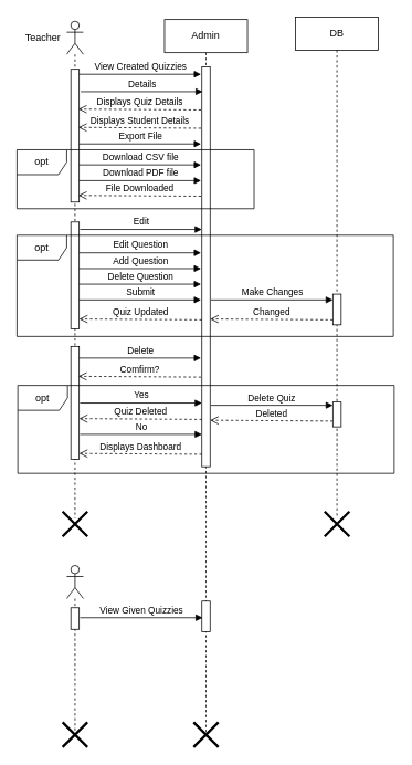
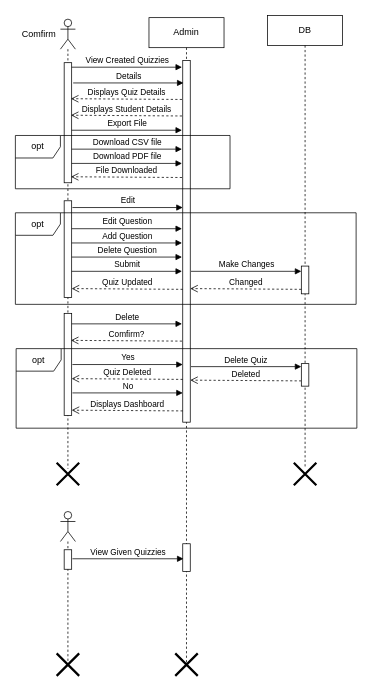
  <mxCell id="0" />
  <mxCell id="1" parent="0" />
  <mxCell id="2" value="" style="shape=umlLifeline;perimeter=lifelinePerimeter;whiteSpace=wrap;html=1;container=1;dropTarget=0;collapsible=0;recursiveResize=0;outlineConnect=0;portConstraint=eastwest;newEdgeStyle={&quot;curved&quot;:0,&quot;rounded&quot;:0};participant=umlActor;" parent="1" vertex="1"><mxGeometry x="80" y="25" width="20" height="599" as="geometry" /></mxCell>
  <mxCell id="3" value="" style="html=1;points=[[0,0,0,0,5],[0,1,0,0,-5],[1,0,0,0,5],[1,1,0,0,-5]];perimeter=orthogonalPerimeter;outlineConnect=0;targetShapes=umlLifeline;portConstraint=eastwest;newEdgeStyle={&quot;curved&quot;:0,&quot;rounded&quot;:0};" parent="2" vertex="1"><mxGeometry x="5" y="58" width="10" height="160" as="geometry" /></mxCell>
  <mxCell id="4" value="" style="html=1;points=[[0,0,0,0,5],[0,1,0,0,-5],[1,0,0,0,5],[1,1,0,0,-5]];perimeter=orthogonalPerimeter;outlineConnect=0;targetShapes=umlLifeline;portConstraint=eastwest;newEdgeStyle={&quot;curved&quot;:0,&quot;rounded&quot;:0};" vertex="1" parent="2"><mxGeometry x="5" y="242" width="10" height="129" as="geometry" /></mxCell>
  <mxCell id="5" value="" style="html=1;points=[[0,0,0,0,5],[0,1,0,0,-5],[1,0,0,0,5],[1,1,0,0,-5]];perimeter=orthogonalPerimeter;outlineConnect=0;targetShapes=umlLifeline;portConstraint=eastwest;newEdgeStyle={&quot;curved&quot;:0,&quot;rounded&quot;:0};" vertex="1" parent="2"><mxGeometry x="5" y="392" width="10" height="136" as="geometry" /></mxCell>
  <mxCell id="6" value="Admin" style="shape=umlLifeline;perimeter=lifelinePerimeter;whiteSpace=wrap;html=1;container=1;dropTarget=0;collapsible=0;recursiveResize=0;outlineConnect=0;portConstraint=eastwest;newEdgeStyle={&quot;curved&quot;:0,&quot;rounded&quot;:0};" parent="1" vertex="1"><mxGeometry x="198" y="23" width="100" height="861" as="geometry" /></mxCell>
  <mxCell id="7" value="" style="html=1;points=[[0,0,0,0,5],[0,1,0,0,-5],[1,0,0,0,5],[1,1,0,0,-5]];perimeter=orthogonalPerimeter;outlineConnect=0;targetShapes=umlLifeline;portConstraint=eastwest;newEdgeStyle={&quot;curved&quot;:0,&quot;rounded&quot;:0};" parent="6" vertex="1"><mxGeometry x="45" y="57" width="10" height="482" as="geometry" /></mxCell>
  <mxCell id="8" value="" style="html=1;points=[[0,0,0,0,5],[0,1,0,0,-5],[1,0,0,0,5],[1,1,0,0,-5]];perimeter=orthogonalPerimeter;outlineConnect=0;targetShapes=umlLifeline;portConstraint=eastwest;newEdgeStyle={&quot;curved&quot;:0,&quot;rounded&quot;:0};" parent="6" vertex="1"><mxGeometry x="45" y="701" width="10" height="37" as="geometry" /></mxCell>
  <mxCell id="9" value="Yes" style="html=1;verticalAlign=bottom;endArrow=block;curved=0;rounded=0;exitX=1;exitY=0;exitDx=0;exitDy=5;exitPerimeter=0;" edge="1" parent="6"><mxGeometry width="80" relative="1" as="geometry"><mxPoint x="-102" y="462.21" as="sourcePoint" /><mxPoint x="45" y="462.21" as="targetPoint" /></mxGeometry></mxCell>
  <mxCell id="10" value="opt" style="shape=umlFrame;whiteSpace=wrap;html=1;pointerEvents=0;" vertex="1" parent="6"><mxGeometry x="-177" y="441" width="454" height="106" as="geometry" /></mxCell>
  <mxCell id="11" value="Quiz Deleted" style="html=1;verticalAlign=bottom;endArrow=open;dashed=1;endSize=8;curved=0;rounded=0;exitX=0;exitY=1;exitDx=0;exitDy=-5;exitPerimeter=0;entryX=1;entryY=1;entryDx=0;entryDy=-5;entryPerimeter=0;" edge="1" parent="6"><mxGeometry relative="1" as="geometry"><mxPoint x="45" y="482" as="sourcePoint" /><mxPoint x="-103" y="481" as="targetPoint" /></mxGeometry></mxCell>
  <mxCell id="12" value="No" style="html=1;verticalAlign=bottom;endArrow=block;curved=0;rounded=0;exitX=1;exitY=0;exitDx=0;exitDy=5;exitPerimeter=0;" edge="1" parent="6"><mxGeometry width="80" relative="1" as="geometry"><mxPoint x="-102" y="500" as="sourcePoint" /><mxPoint x="45" y="500" as="targetPoint" /></mxGeometry></mxCell>
  <mxCell id="13" value="Delete Quiz" style="html=1;verticalAlign=bottom;endArrow=block;curved=0;rounded=0;exitX=1;exitY=0;exitDx=0;exitDy=5;exitPerimeter=0;" edge="1" parent="6"><mxGeometry x="-0.002" width="80" relative="1" as="geometry"><mxPoint x="56" y="465" as="sourcePoint" /><mxPoint x="203" y="465" as="targetPoint" /><mxPoint as="offset" /></mxGeometry></mxCell>
  <mxCell id="14" value="Deleted" style="html=1;verticalAlign=bottom;endArrow=open;dashed=1;endSize=8;curved=0;rounded=0;exitX=0;exitY=1;exitDx=0;exitDy=-5;exitPerimeter=0;entryX=1;entryY=1;entryDx=0;entryDy=-5;entryPerimeter=0;" edge="1" parent="6"><mxGeometry relative="1" as="geometry"><mxPoint x="203" y="484" as="sourcePoint" /><mxPoint x="55" y="483" as="targetPoint" /></mxGeometry></mxCell>
  <mxCell id="15" value="DB" style="shape=umlLifeline;perimeter=lifelinePerimeter;whiteSpace=wrap;html=1;container=1;dropTarget=0;collapsible=0;recursiveResize=0;outlineConnect=0;portConstraint=eastwest;newEdgeStyle={&quot;curved&quot;:0,&quot;rounded&quot;:0};" parent="1" vertex="1"><mxGeometry x="356" y="20" width="100" height="604" as="geometry" /></mxCell>
  <mxCell id="16" value="" style="html=1;points=[[0,0,0,0,5],[0,1,0,0,-5],[1,0,0,0,5],[1,1,0,0,-5]];perimeter=orthogonalPerimeter;outlineConnect=0;targetShapes=umlLifeline;portConstraint=eastwest;newEdgeStyle={&quot;curved&quot;:0,&quot;rounded&quot;:0};" vertex="1" parent="15"><mxGeometry x="45" y="334" width="10" height="37" as="geometry" /></mxCell>
  <mxCell id="17" value="" style="html=1;points=[[0,0,0,0,5],[0,1,0,0,-5],[1,0,0,0,5],[1,1,0,0,-5]];perimeter=orthogonalPerimeter;outlineConnect=0;targetShapes=umlLifeline;portConstraint=eastwest;newEdgeStyle={&quot;curved&quot;:0,&quot;rounded&quot;:0};" vertex="1" parent="15"><mxGeometry x="45" y="464" width="10" height="30" as="geometry" /></mxCell>
  <mxCell id="18" value="View Created Quizzies" style="html=1;verticalAlign=bottom;endArrow=block;curved=0;rounded=0;" parent="1" edge="1"><mxGeometry width="80" relative="1" as="geometry"><mxPoint x="95" y="89" as="sourcePoint" /><mxPoint x="242" y="89" as="targetPoint" /></mxGeometry></mxCell>
  <mxCell id="19" value="View Given Quizzies" style="html=1;verticalAlign=bottom;endArrow=block;curved=0;rounded=0;entryX=0;entryY=0;entryDx=0;entryDy=5;entryPerimeter=0;exitX=1;exitY=0;exitDx=0;exitDy=5;exitPerimeter=0;" parent="1" edge="1"><mxGeometry x="0.004" width="80" relative="1" as="geometry"><mxPoint x="96" y="744" as="sourcePoint" /><mxPoint x="244" y="744" as="targetPoint" /><mxPoint as="offset" /></mxGeometry></mxCell>
  <mxCell id="20" value="" style="shape=umlDestroy;whiteSpace=wrap;html=1;strokeWidth=3;targetShapes=umlLifeline;" parent="1" vertex="1"><mxGeometry x="75" y="870" width="30" height="30" as="geometry" /></mxCell>
  <mxCell id="21" value="" style="shape=umlDestroy;whiteSpace=wrap;html=1;strokeWidth=3;targetShapes=umlLifeline;" parent="1" vertex="1"><mxGeometry x="233" y="870" width="30" height="30" as="geometry" /></mxCell>
  <mxCell id="22" value="" style="shape=umlDestroy;whiteSpace=wrap;html=1;strokeWidth=3;targetShapes=umlLifeline;" parent="1" vertex="1"><mxGeometry x="391" y="616" width="30" height="30" as="geometry" /></mxCell>
- <mxCell id="23" value="Teacher" style="text;html=1;align=center;verticalAlign=middle;resizable=0;points=[];autosize=1;strokeColor=none;fillColor=none;" parent="1" vertex="1"><mxGeometry x="20" y="32" width="61" height="26" as="geometry" /></mxCell>
+ <mxCell id="23" value="Comfirm" style="text;html=1;align=center;verticalAlign=middle;resizable=0;points=[];autosize=1;strokeColor=none;fillColor=none;" parent="1" vertex="1"><mxGeometry x="20" y="32" width="61" height="26" as="geometry" /></mxCell>
  <mxCell id="24" value="Details" style="html=1;verticalAlign=bottom;endArrow=block;curved=0;rounded=0;exitX=1;exitY=0;exitDx=0;exitDy=5;exitPerimeter=0;" parent="1" edge="1"><mxGeometry width="80" relative="1" as="geometry"><mxPoint x="97" y="110" as="sourcePoint" /><mxPoint x="244" y="110" as="targetPoint" /></mxGeometry></mxCell>
  <mxCell id="25" value="Export File" style="html=1;verticalAlign=bottom;endArrow=block;curved=0;rounded=0;exitX=1;exitY=0;exitDx=0;exitDy=5;exitPerimeter=0;" parent="1" edge="1"><mxGeometry width="80" relative="1" as="geometry"><mxPoint x="95" y="173" as="sourcePoint" /><mxPoint x="242" y="173" as="targetPoint" /></mxGeometry></mxCell>
  <mxCell id="26" value="" style="shape=umlLifeline;perimeter=lifelinePerimeter;whiteSpace=wrap;html=1;container=1;dropTarget=0;collapsible=0;recursiveResize=0;outlineConnect=0;portConstraint=eastwest;newEdgeStyle={&quot;curved&quot;:0,&quot;rounded&quot;:0};participant=umlActor;" parent="1" vertex="1"><mxGeometry x="80" y="681" width="20" height="202" as="geometry" /></mxCell>
  <mxCell id="27" value="" style="html=1;points=[[0,0,0,0,5],[0,1,0,0,-5],[1,0,0,0,5],[1,1,0,0,-5]];perimeter=orthogonalPerimeter;outlineConnect=0;targetShapes=umlLifeline;portConstraint=eastwest;newEdgeStyle={&quot;curved&quot;:0,&quot;rounded&quot;:0};" parent="26" vertex="1"><mxGeometry x="5" y="51" width="10" height="26" as="geometry" /></mxCell>
  <mxCell id="28" value="" style="shape=umlDestroy;whiteSpace=wrap;html=1;strokeWidth=3;targetShapes=umlLifeline;" parent="1" vertex="1"><mxGeometry x="75" y="616" width="30" height="30" as="geometry" /></mxCell>
  <mxCell id="29" value="Displays Quiz Details" style="html=1;verticalAlign=bottom;endArrow=open;dashed=1;endSize=8;curved=0;rounded=0;exitX=0;exitY=1;exitDx=0;exitDy=-5;exitPerimeter=0;entryX=1;entryY=1;entryDx=0;entryDy=-5;entryPerimeter=0;" edge="1" parent="1"><mxGeometry relative="1" as="geometry"><mxPoint x="242" y="132" as="sourcePoint" /><mxPoint x="94" y="131" as="targetPoint" /><mxPoint as="offset" /></mxGeometry></mxCell>
  <mxCell id="30" value="Displays Student Details" style="html=1;verticalAlign=bottom;endArrow=open;dashed=1;endSize=8;curved=0;rounded=0;exitX=0;exitY=1;exitDx=0;exitDy=-5;exitPerimeter=0;entryX=1;entryY=1;entryDx=0;entryDy=-5;entryPerimeter=0;" edge="1" parent="1"><mxGeometry relative="1" as="geometry"><mxPoint x="242" y="154" as="sourcePoint" /><mxPoint x="94" y="153" as="targetPoint" /></mxGeometry></mxCell>
  <mxCell id="31" value="Download CSV file" style="html=1;verticalAlign=bottom;endArrow=block;curved=0;rounded=0;exitX=1;exitY=0;exitDx=0;exitDy=5;exitPerimeter=0;" edge="1" parent="1"><mxGeometry width="80" relative="1" as="geometry"><mxPoint x="95" y="198.21" as="sourcePoint" /><mxPoint x="242" y="198.21" as="targetPoint" /></mxGeometry></mxCell>
  <mxCell id="32" value="Download PDF file" style="html=1;verticalAlign=bottom;endArrow=block;curved=0;rounded=0;exitX=1;exitY=0;exitDx=0;exitDy=5;exitPerimeter=0;" edge="1" parent="1"><mxGeometry width="80" relative="1" as="geometry"><mxPoint x="95" y="217.21" as="sourcePoint" /><mxPoint x="242" y="217.21" as="targetPoint" /></mxGeometry></mxCell>
  <mxCell id="33" value="opt" style="shape=umlFrame;whiteSpace=wrap;html=1;pointerEvents=0;" vertex="1" parent="1"><mxGeometry x="20" y="180" width="286" height="71" as="geometry" /></mxCell>
  <mxCell id="34" value="File Downloaded" style="html=1;verticalAlign=bottom;endArrow=open;dashed=1;endSize=8;curved=0;rounded=0;exitX=0;exitY=1;exitDx=0;exitDy=-5;exitPerimeter=0;entryX=1;entryY=1;entryDx=0;entryDy=-5;entryPerimeter=0;" edge="1" parent="1"><mxGeometry relative="1" as="geometry"><mxPoint x="242" y="236" as="sourcePoint" /><mxPoint x="94" y="235" as="targetPoint" /></mxGeometry></mxCell>
  <mxCell id="35" value="Edit" style="html=1;verticalAlign=bottom;endArrow=block;curved=0;rounded=0;exitX=1;exitY=0;exitDx=0;exitDy=5;exitPerimeter=0;" edge="1" parent="1"><mxGeometry width="80" relative="1" as="geometry"><mxPoint x="96" y="276" as="sourcePoint" /><mxPoint x="243" y="276" as="targetPoint" /></mxGeometry></mxCell>
  <mxCell id="36" value="Edit Question" style="html=1;verticalAlign=bottom;endArrow=block;curved=0;rounded=0;exitX=1;exitY=0;exitDx=0;exitDy=5;exitPerimeter=0;" edge="1" parent="1"><mxGeometry width="80" relative="1" as="geometry"><mxPoint x="95" y="304.21" as="sourcePoint" /><mxPoint x="242" y="304.21" as="targetPoint" /></mxGeometry></mxCell>
  <mxCell id="37" value="Add Question" style="html=1;verticalAlign=bottom;endArrow=block;curved=0;rounded=0;exitX=1;exitY=0;exitDx=0;exitDy=5;exitPerimeter=0;" edge="1" parent="1"><mxGeometry width="80" relative="1" as="geometry"><mxPoint x="95" y="323.21" as="sourcePoint" /><mxPoint x="242" y="323.21" as="targetPoint" /></mxGeometry></mxCell>
  <mxCell id="38" value="opt" style="shape=umlFrame;whiteSpace=wrap;html=1;pointerEvents=0;" vertex="1" parent="1"><mxGeometry x="20" y="283" width="454" height="122" as="geometry" /></mxCell>
  <mxCell id="39" value="Quiz Updated" style="html=1;verticalAlign=bottom;endArrow=open;dashed=1;endSize=8;curved=0;rounded=0;exitX=0;exitY=1;exitDx=0;exitDy=-5;exitPerimeter=0;entryX=1;entryY=1;entryDx=0;entryDy=-5;entryPerimeter=0;" edge="1" parent="1"><mxGeometry relative="1" as="geometry"><mxPoint x="243" y="385" as="sourcePoint" /><mxPoint x="95" y="384" as="targetPoint" /></mxGeometry></mxCell>
  <mxCell id="40" value="Submit" style="html=1;verticalAlign=bottom;endArrow=block;curved=0;rounded=0;exitX=1;exitY=0;exitDx=0;exitDy=5;exitPerimeter=0;" edge="1" parent="1"><mxGeometry width="80" relative="1" as="geometry"><mxPoint x="95" y="361" as="sourcePoint" /><mxPoint x="242" y="361" as="targetPoint" /></mxGeometry></mxCell>
  <mxCell id="41" value="Delete Question" style="html=1;verticalAlign=bottom;endArrow=block;curved=0;rounded=0;exitX=1;exitY=0;exitDx=0;exitDy=5;exitPerimeter=0;" edge="1" parent="1"><mxGeometry width="80" relative="1" as="geometry"><mxPoint x="95" y="342" as="sourcePoint" /><mxPoint x="242" y="342" as="targetPoint" /></mxGeometry></mxCell>
  <mxCell id="42" value="Make Changes" style="html=1;verticalAlign=bottom;endArrow=block;curved=0;rounded=0;exitX=1;exitY=0;exitDx=0;exitDy=5;exitPerimeter=0;" edge="1" parent="1"><mxGeometry width="80" relative="1" as="geometry"><mxPoint x="254" y="361" as="sourcePoint" /><mxPoint x="401" y="361" as="targetPoint" /></mxGeometry></mxCell>
  <mxCell id="43" value="Changed" style="html=1;verticalAlign=bottom;endArrow=open;dashed=1;endSize=8;curved=0;rounded=0;exitX=0;exitY=1;exitDx=0;exitDy=-5;exitPerimeter=0;entryX=1;entryY=1;entryDx=0;entryDy=-5;entryPerimeter=0;" edge="1" parent="1"><mxGeometry relative="1" as="geometry"><mxPoint x="401" y="385" as="sourcePoint" /><mxPoint x="253" y="384" as="targetPoint" /></mxGeometry></mxCell>
  <mxCell id="44" value="Delete" style="html=1;verticalAlign=bottom;endArrow=block;curved=0;rounded=0;exitX=1;exitY=0;exitDx=0;exitDy=5;exitPerimeter=0;" edge="1" parent="1"><mxGeometry width="80" relative="1" as="geometry"><mxPoint x="95" y="431" as="sourcePoint" /><mxPoint x="242" y="431" as="targetPoint" /></mxGeometry></mxCell>
  <mxCell id="45" value="Comfirm?" style="html=1;verticalAlign=bottom;endArrow=open;dashed=1;endSize=8;curved=0;rounded=0;exitX=0;exitY=1;exitDx=0;exitDy=-5;exitPerimeter=0;entryX=1;entryY=1;entryDx=0;entryDy=-5;entryPerimeter=0;" edge="1" parent="1"><mxGeometry relative="1" as="geometry"><mxPoint x="242" y="454" as="sourcePoint" /><mxPoint x="94" y="453" as="targetPoint" /></mxGeometry></mxCell>
  <mxCell id="46" value="Displays Dashboard" style="html=1;verticalAlign=bottom;endArrow=open;dashed=1;endSize=8;curved=0;rounded=0;exitX=0;exitY=1;exitDx=0;exitDy=-5;exitPerimeter=0;entryX=1;entryY=1;entryDx=0;entryDy=-5;entryPerimeter=0;" edge="1" parent="1"><mxGeometry relative="1" as="geometry"><mxPoint x="243" y="547" as="sourcePoint" /><mxPoint x="95" y="546" as="targetPoint" /><mxPoint as="offset" /></mxGeometry></mxCell>
